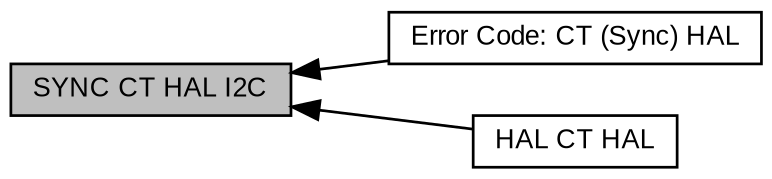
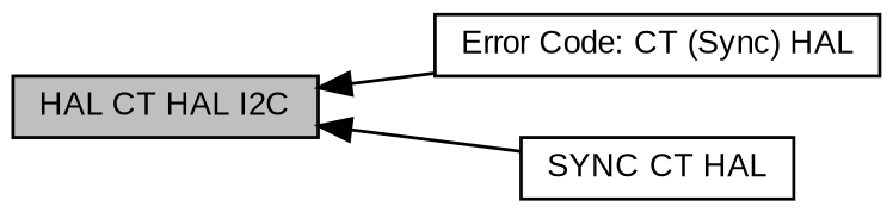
  digraph {
    fontname="Liberation Sans"
    rankdir=LR
    node [color=black fillcolor=white fontname="Liberation Sans" fontsize=10 shape=record style=filled]
    edge [dir=back fontname="Liberation Sans" fontsize=10 labelfontname=Helvetica labelfontsize=10 shape=plaintext style=solid]
    n1 [height=0.2 label="Error Code: CT (Sync) HAL" width=0.4]
-   n2 [fillcolor=grey75 fontcolor=black height=0.2 label="SYNC CT HAL I2C" width=0.4]
-   n3 [height=0.2 label="HAL CT HAL" width=0.4]
+   n2 [fillcolor=grey75 fontcolor=black height=0.2 label="HAL CT HAL I2C" width=0.4]
+   n3 [height=0.2 label="SYNC CT HAL" width=0.4]
    n2 -> n1
    n2 -> n3
  }
